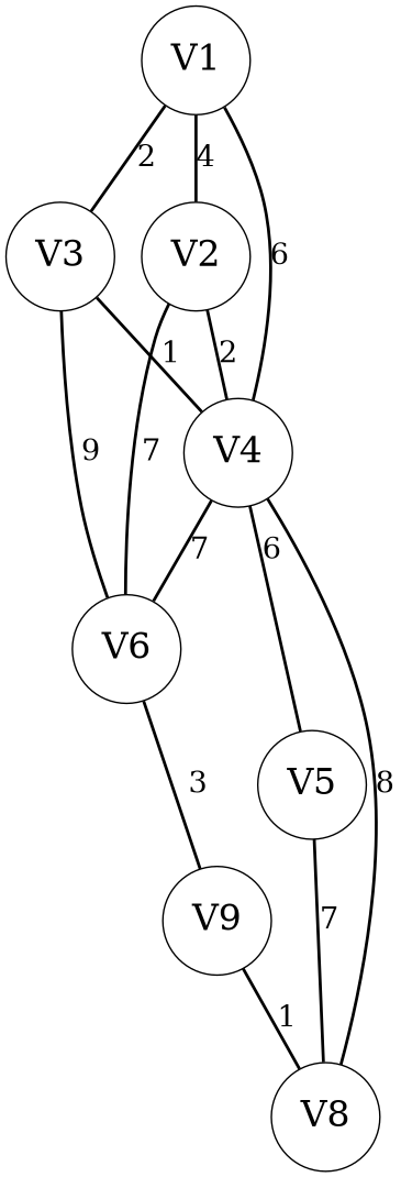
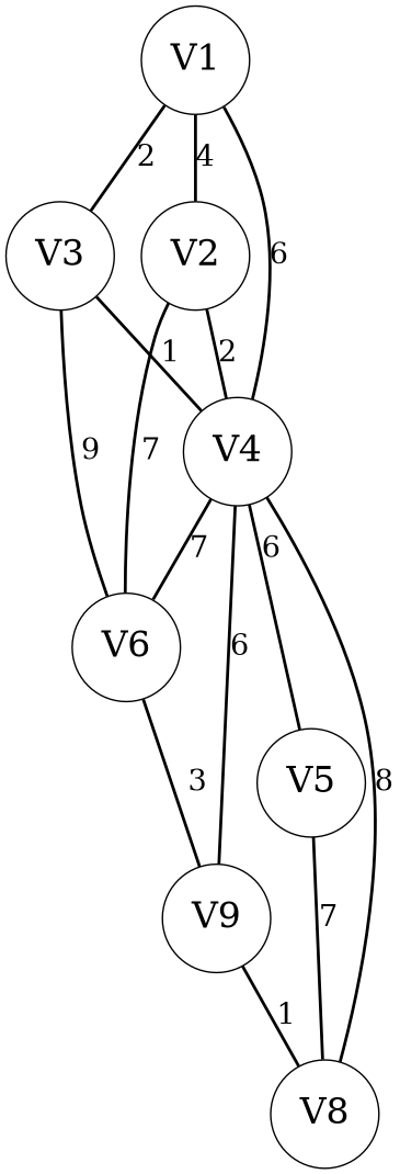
  graph {
    node [fontsize=24]
    edge [fontsize=20 style="setlinewidth(2.0)" weight=1]
    n1 [height=1.0 label=V1 width=1.0]
    n2 [height=1.0 label=V2 width=1.0]
    n3 [height=1.0 label=V3 width=1.0]
    n4 [height=1.0 label=V4 width=1.0]
    n5 [height=1.0 label=V6 width=1.0]
    n6 [height=1.0 label=V5 width=1.0]
    n7 [height=1.0 label=V9 width=1.0]
    n8 [height=1.0 label=V8 width=1.0]
    n1 -- n2 [label=4]
    n1 -- n3 [label=2]
    n1 -- n4 [label=6]
    n2 -- n4 [label=2]
    n2 -- n5 [label=7]
    n3 -- n4 [label=1]
    n3 -- n5 [label=9]
    n4 -- n5 [label=7]
    n4 -- n6 [label=6]
+   n4 -- n7 [label=6]
    n4 -- n8 [label=8]
    n5 -- n7 [label=3]
    n6 -- n8 [label=7]
    n7 -- n8 [label=1]
  }
